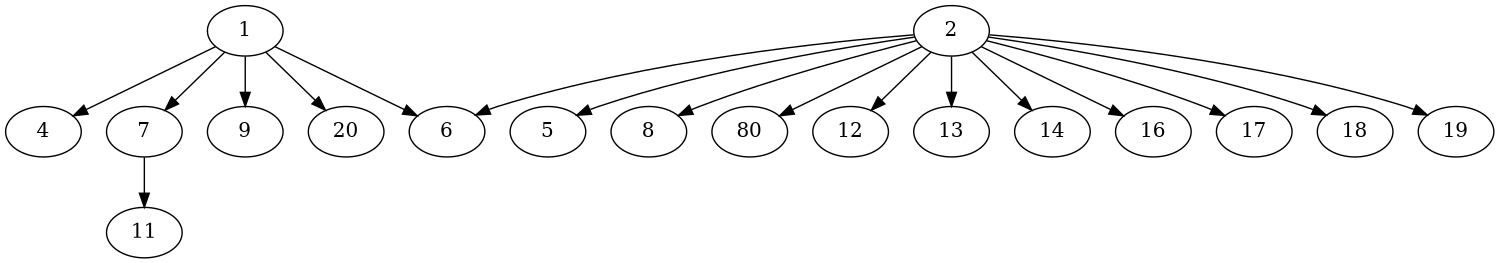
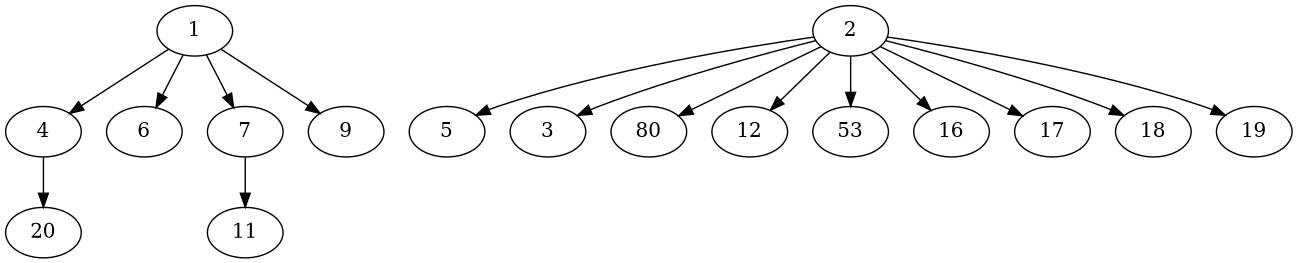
  digraph {
    node [Weight=21]
    edge [Weight=14]
    1 [Weight=17]
    4 [Weight=32]
    6 [Weight=38]
    7 [Weight=10]
    9 [Weight=36]
    20 [Weight=35]
    11
    2 [Weight=11]
    5 [Weight=31]
-   8 [Weight=20]
+   8 [Weight=20 label=3]
    n11 [Weight=12 label=80]
    12 [Weight=16]
-   13 [Weight=25]
-   14 [Weight=39]
+   13 [Weight=25 label=53]
    16
    17 [Weight=22]
    18 [Weight=16]
    19 [Weight=22]
    1 -> 4 [Weight=10]
    1 -> 6 [Weight=17]
    1 -> 7 [Weight=18]
    1 -> 9 [Weight=18]
-   1 -> 20
+   4 -> 20
    7 -> 11 [Weight=7]
-   2 -> 6 [Weight=12]
    2 -> 5 [Weight=4]
    2 -> 8
    2 -> n11 [Weight=15]
    2 -> 12 [Weight=16]
    2 -> 13
-   2 -> 14 [Weight=5]
    2 -> 16 [Weight=3]
    2 -> 17 [Weight=1]
    2 -> 18 [Weight=16]
    2 -> 19 [Weight=10]
  }
